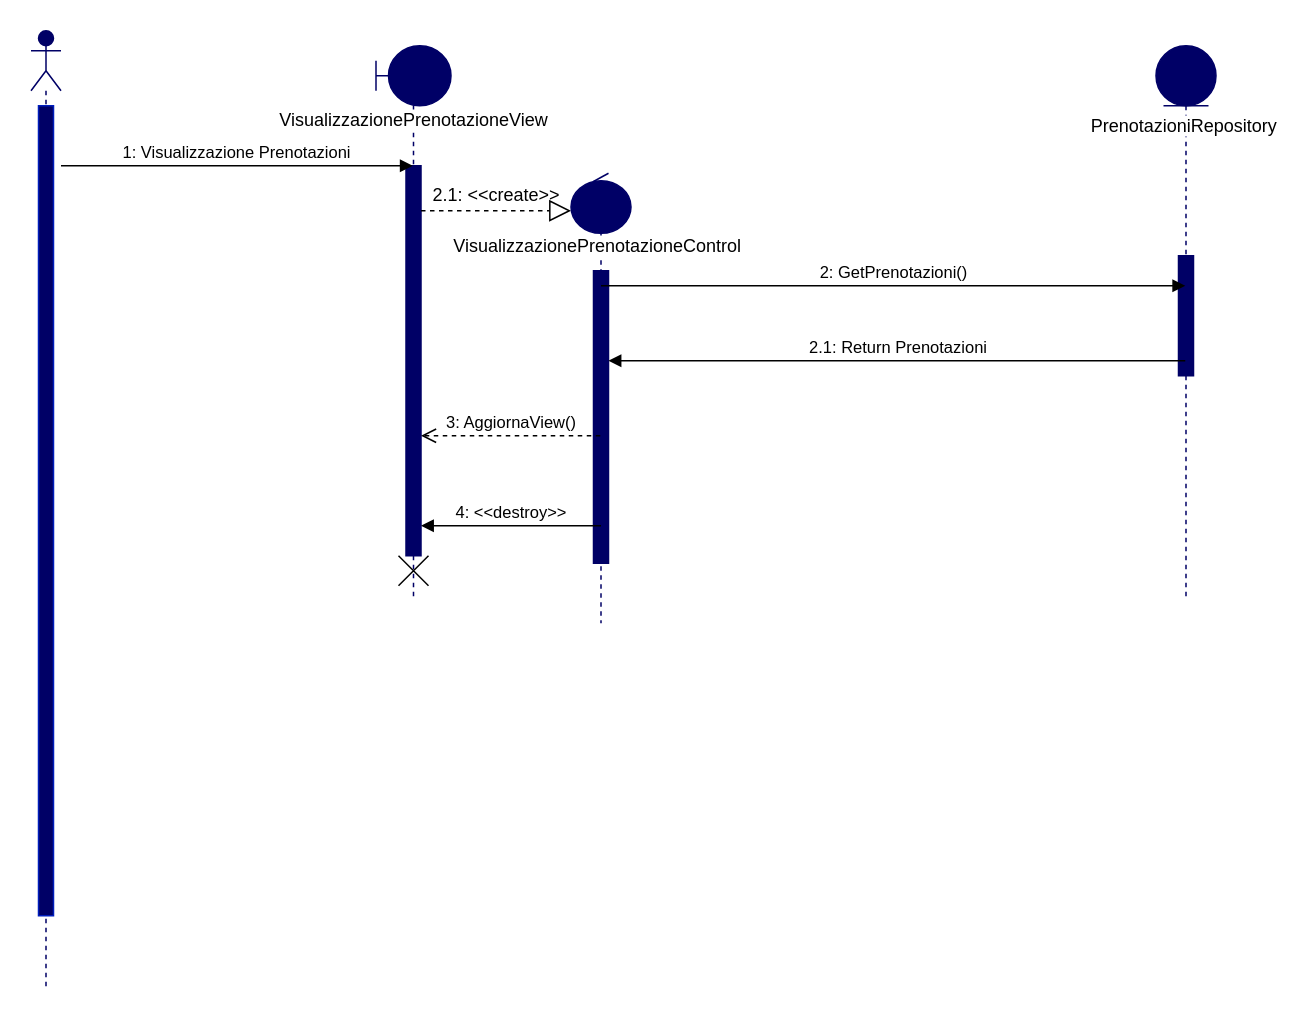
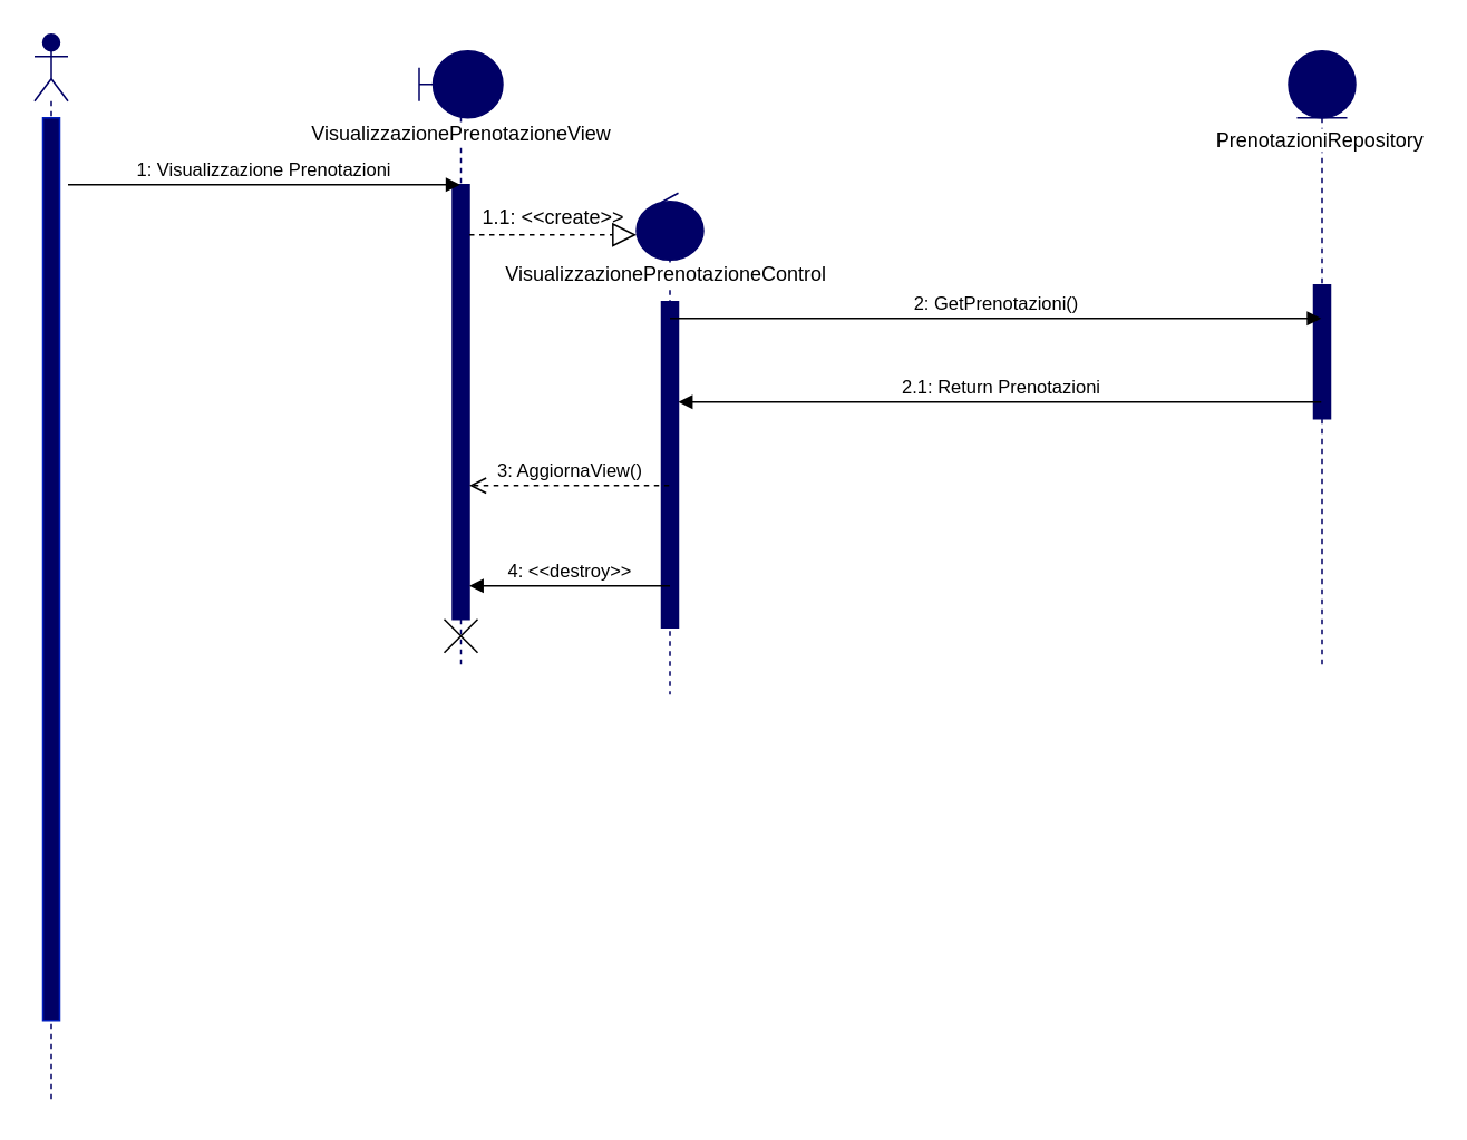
  <mxCell id="0" />
  <mxCell id="1" parent="0" />
  <mxCell id="2" value="" style="shape=umlLifeline;participant=umlActor;perimeter=lifelinePerimeter;whiteSpace=wrap;html=1;container=1;collapsible=0;recursiveResize=0;verticalAlign=top;spacingTop=36;outlineConnect=0;fontColor=#ffffff;fillColor=#000066;strokeColor=#000066;" parent="1" vertex="1"><mxGeometry x="20" y="20" width="20" height="640" as="geometry" /></mxCell>
  <mxCell id="3" value="" style="html=1;points=[];perimeter=orthogonalPerimeter;strokeColor=#001DBC;fontColor=#ffffff;fillColor=#000066;" parent="2" vertex="1"><mxGeometry x="5" y="50" width="10" height="540" as="geometry" /></mxCell>
  <mxCell id="4" value="" style="shape=umlLifeline;participant=umlBoundary;perimeter=lifelinePerimeter;whiteSpace=wrap;html=1;container=1;collapsible=0;recursiveResize=0;verticalAlign=top;spacingTop=36;outlineConnect=0;fontColor=#ffffff;fillColor=#000066;strokeColor=#000066;" parent="1" vertex="1"><mxGeometry x="250" y="30" width="50" height="370" as="geometry" /></mxCell>
  <mxCell id="5" value="" style="html=1;points=[];perimeter=orthogonalPerimeter;fontColor=#ffffff;fillColor=#000066;strokeColor=#000066;" parent="4" vertex="1"><mxGeometry x="20" y="80" width="10" height="260" as="geometry" /></mxCell>
  <mxCell id="6" value="" style="shape=umlDestroy;" parent="4" vertex="1"><mxGeometry x="15" y="340" width="20" height="20" as="geometry" /></mxCell>
  <mxCell id="7" value="1: Visualizzazione Prenotazioni" style="html=1;verticalAlign=bottom;endArrow=block;" parent="1" target="4" edge="1"><mxGeometry width="80" relative="1" as="geometry"><mxPoint x="40" y="110" as="sourcePoint" /><mxPoint x="240" y="110" as="targetPoint" /></mxGeometry></mxCell>
  <mxCell id="8" value="&lt;span style=&quot;background-color: rgb(255 , 255 , 255)&quot;&gt;VisualizzazionePrenotazioneView&lt;/span&gt;" style="text;html=1;align=center;verticalAlign=middle;resizable=0;points=[];autosize=1;" parent="1" vertex="1"><mxGeometry x="180" y="70" width="190" height="20" as="geometry" /></mxCell>
  <mxCell id="9" value="" style="endArrow=block;dashed=1;endFill=0;endSize=12;html=1;" parent="1" edge="1"><mxGeometry width="160" relative="1" as="geometry"><mxPoint x="280" y="140" as="sourcePoint" /><mxPoint x="380" y="140" as="targetPoint" /></mxGeometry></mxCell>
  <mxCell id="10" value="" style="shape=umlLifeline;participant=umlControl;perimeter=lifelinePerimeter;whiteSpace=wrap;html=1;container=1;collapsible=0;recursiveResize=0;verticalAlign=top;spacingTop=36;outlineConnect=0;fontColor=#ffffff;strokeColor=#000066;fillColor=#000066;" parent="1" vertex="1"><mxGeometry x="380" y="115" width="40" height="300" as="geometry" /></mxCell>
  <mxCell id="11" value="" style="html=1;points=[];perimeter=orthogonalPerimeter;fontColor=#ffffff;fillColor=#000066;strokeColor=#000066;" parent="10" vertex="1"><mxGeometry x="15" y="65" width="10" height="195" as="geometry" /></mxCell>
  <mxCell id="12" value="&lt;span style=&quot;color: rgb(0 , 0 , 0) ; font-family: &amp;#34;helvetica&amp;#34; ; font-size: 12px ; font-style: normal ; font-weight: 400 ; letter-spacing: normal ; text-align: center ; text-indent: 0px ; text-transform: none ; word-spacing: 0px ; background-color: rgb(255 , 255 , 255) ; display: inline ; float: none&quot;&gt;VisualizzazionePrenotazioneControl&lt;/span&gt;" style="text;whiteSpace=wrap;html=1;" parent="1" vertex="1"><mxGeometry x="300" y="150" width="200" height="30" as="geometry" /></mxCell>
  <mxCell id="13" value="" style="shape=umlLifeline;participant=umlEntity;perimeter=lifelinePerimeter;whiteSpace=wrap;html=1;container=1;collapsible=0;recursiveResize=0;verticalAlign=top;spacingTop=36;outlineConnect=0;fontColor=#ffffff;strokeColor=#000066;fillColor=#000066;" parent="1" vertex="1"><mxGeometry x="770" y="30" width="40" height="370" as="geometry" /></mxCell>
  <mxCell id="14" value="" style="html=1;points=[];perimeter=orthogonalPerimeter;fontColor=#ffffff;strokeColor=#000066;fillColor=#000066;" parent="13" vertex="1"><mxGeometry x="15" y="140" width="10" height="80" as="geometry" /></mxCell>
  <mxCell id="15" value="&lt;div style=&quot;text-align: center&quot;&gt;&lt;font face=&quot;helvetica&quot;&gt;&lt;span style=&quot;background-color: rgb(255 , 255 , 255)&quot;&gt;PrenotazioniRepository&lt;/span&gt;&lt;/font&gt;&lt;/div&gt;" style="text;whiteSpace=wrap;html=1;" parent="1" vertex="1"><mxGeometry x="725" y="70" width="130" height="30" as="geometry" /></mxCell>
  <mxCell id="16" value="2: GetPrenotazioni()" style="html=1;verticalAlign=bottom;endArrow=block;" parent="1" target="13" edge="1"><mxGeometry width="80" relative="1" as="geometry"><mxPoint x="400" y="190" as="sourcePoint" /><mxPoint x="480" y="190" as="targetPoint" /></mxGeometry></mxCell>
- <mxCell id="17" value="2.1: &amp;lt;&amp;lt;create&amp;gt;&amp;gt;" style="text;html=1;align=center;verticalAlign=middle;resizable=0;points=[];autosize=1;" parent="1" vertex="1"><mxGeometry x="280" y="120" width="100" height="20" as="geometry" /></mxCell>
+ <mxCell id="17" value="1.1: &amp;lt;&amp;lt;create&amp;gt;&amp;gt;" style="text;html=1;align=center;verticalAlign=middle;resizable=0;points=[];autosize=1;" parent="1" vertex="1"><mxGeometry x="280" y="120" width="100" height="20" as="geometry" /></mxCell>
  <mxCell id="18" value="2.1: Return Prenotazioni" style="html=1;verticalAlign=bottom;endArrow=block;" parent="1" source="13" target="11" edge="1"><mxGeometry width="80" relative="1" as="geometry"><mxPoint x="750" y="240" as="sourcePoint" /><mxPoint x="430" y="230" as="targetPoint" /><Array as="points"><mxPoint x="440" y="240" /></Array></mxGeometry></mxCell>
  <mxCell id="19" value="3: AggiornaView()" style="html=1;verticalAlign=bottom;endArrow=open;dashed=1;endSize=8;" parent="1" source="10" edge="1"><mxGeometry relative="1" as="geometry"><mxPoint x="360" y="290" as="sourcePoint" /><mxPoint x="280" y="290" as="targetPoint" /></mxGeometry></mxCell>
  <mxCell id="20" value="4: &amp;lt;&amp;lt;destroy&amp;gt;&amp;gt;" style="html=1;verticalAlign=bottom;endArrow=block;" parent="1" target="5" edge="1"><mxGeometry width="80" relative="1" as="geometry"><mxPoint x="400" y="350" as="sourcePoint" /><mxPoint x="290" y="350" as="targetPoint" /></mxGeometry></mxCell>
